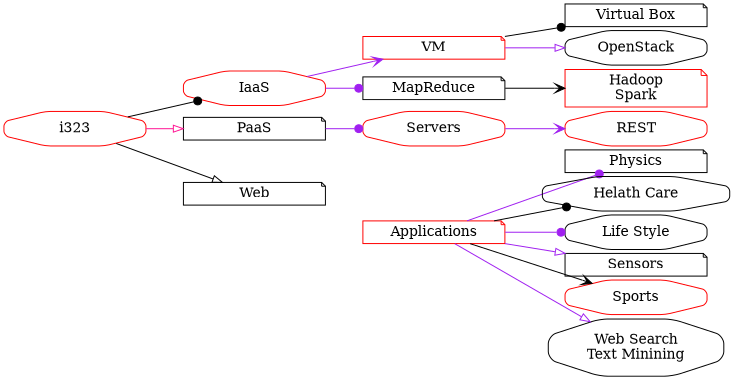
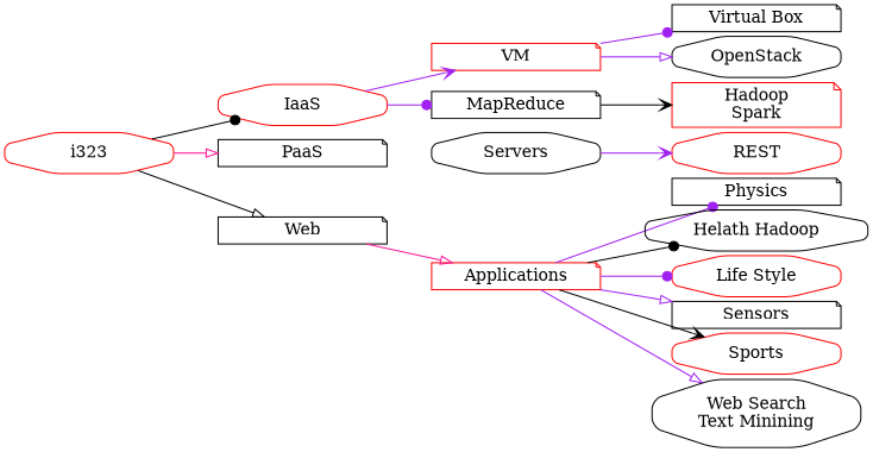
  digraph {
    nodesep=0.05
    rankdir=LR
    ranksep=0.525
    splines=line
    node [color=black shadow_blur=5 shadow_offset=7 shape=octagon style=rounded]
    edge [arrowhead=dot color=purple]
    n1 [color=red height=0.05 label=i323 width=2]
    IaaS [color=red height=0.05 width=2]
    PaaS [height=0.05 shape=note width=2]
    n4 [height=0.05 label=Web shape=note width=2]
    VM [color=red height=0.05 shape=note width=2]
    MapReduce [height=0.05 shape=note width=2]
-   Servers [color=red height=0.05 width=2]
+   Servers [height=0.05 width=2]
    Applications [color=red height=0.05 shape=note width=2]
    "Virtual Box" [height=0.05 shape=note width=2]
    OpenStack [height=0.05 width=2]
    "Hadoop\nSpark" [color=red height=0.05 shape=note width=2]
    REST [color=red height=0.05 width=2]
    Physics [height=0.05 shape=note width=2]
-   "Helath Care" [height=0.05 width=2]
-   "Life Style" [height=0.05 width=2]
+   "Helath Care" [height=0.05 width=2 label="Helath Hadoop"]
+   "Life Style" [color=red height=0.05 width=2]
    Sensors [height=0.05 shape=note width=2]
    Sports [color=red height=0.05 width=2]
    "Web Search\nText Minining" [height=0.05 width=2]
    n1 -> IaaS [color=black]
    n1 -> PaaS [arrowhead=onormal color=deeppink]
    n1 -> n4 [arrowhead=onormal color=black]
    IaaS -> VM [arrowhead=vee]
    IaaS -> MapReduce
-   PaaS -> Servers
-   VM -> "Virtual Box" [color=black]
+   n4 -> Applications [arrowhead=onormal color=deeppink]
+   VM -> "Virtual Box"
    VM -> OpenStack [arrowhead=onormal]
    MapReduce -> "Hadoop\nSpark" [arrowhead=vee color=black]
    Servers -> REST [arrowhead=vee]
    Applications -> Physics
    Applications -> "Helath Care" [color=black]
    Applications -> "Life Style"
    Applications -> Sensors [arrowhead=onormal]
    Applications -> Sports [arrowhead=vee color=black]
    Applications -> "Web Search\nText Minining" [arrowhead=onormal]
  }
